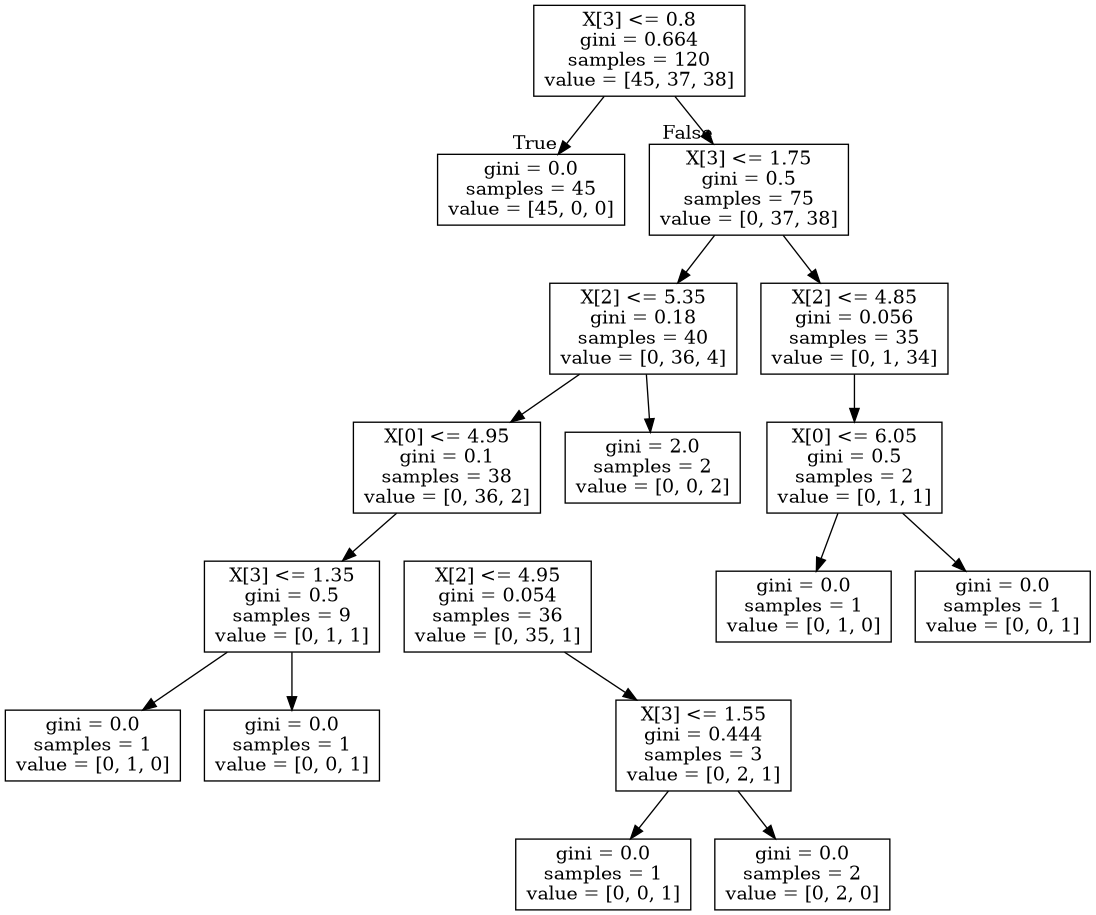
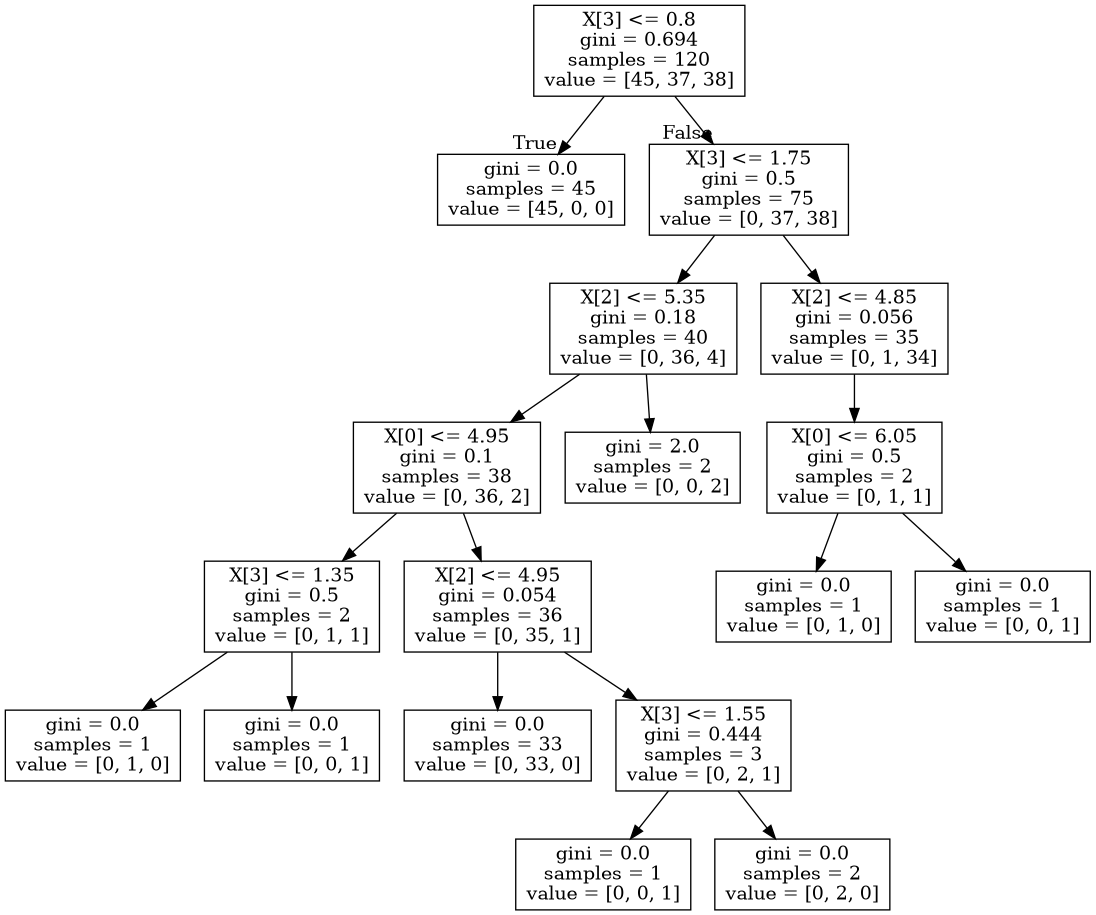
  digraph {
    node [shape=box]
-   n1 [label="X[3] <= 0.8\ngini = 0.664\nsamples = 120\nvalue = [45, 37, 38]"]
+   n1 [label="X[3] <= 0.8\ngini = 0.694\nsamples = 120\nvalue = [45, 37, 38]"]
    n2 [label="gini = 0.0\nsamples = 45\nvalue = [45, 0, 0]"]
    n3 [label="X[3] <= 1.75\ngini = 0.5\nsamples = 75\nvalue = [0, 37, 38]"]
    n4 [label="X[2] <= 5.35\ngini = 0.18\nsamples = 40\nvalue = [0, 36, 4]"]
    n5 [label="X[2] <= 4.85\ngini = 0.056\nsamples = 35\nvalue = [0, 1, 34]"]
    n6 [label="X[0] <= 4.95\ngini = 0.1\nsamples = 38\nvalue = [0, 36, 2]"]
    n7 [label="gini = 2.0\nsamples = 2\nvalue = [0, 0, 2]"]
    n8 [label="X[0] <= 6.05\ngini = 0.5\nsamples = 2\nvalue = [0, 1, 1]"]
-   n9 [label="X[3] <= 1.35\ngini = 0.5\nsamples = 9\nvalue = [0, 1, 1]"]
+   n9 [label="X[3] <= 1.35\ngini = 0.5\nsamples = 2\nvalue = [0, 1, 1]"]
    n10 [label="X[2] <= 4.95\ngini = 0.054\nsamples = 36\nvalue = [0, 35, 1]"]
    n11 [label="gini = 0.0\nsamples = 1\nvalue = [0, 1, 0]"]
    n12 [label="gini = 0.0\nsamples = 1\nvalue = [0, 0, 1]"]
+   n13 [label="gini = 0.0\nsamples = 33\nvalue = [0, 33, 0]"]
    n14 [label="X[3] <= 1.55\ngini = 0.444\nsamples = 3\nvalue = [0, 2, 1]"]
    n15 [label="gini = 0.0\nsamples = 1\nvalue = [0, 0, 1]"]
    n16 [label="gini = 0.0\nsamples = 2\nvalue = [0, 2, 0]"]
    n17 [label="gini = 0.0\nsamples = 1\nvalue = [0, 1, 0]"]
    n18 [label="gini = 0.0\nsamples = 1\nvalue = [0, 0, 1]"]
    n1 -> n2 [headlabel=True labelangle=45 labeldistance=2.5]
    n1 -> n3 [headlabel=False labelangle=-45 labeldistance=2.5]
    n3 -> n4
    n3 -> n5
    n4 -> n6
    n4 -> n7
    n5 -> n8
    n6 -> n9
+   n6 -> n10
    n8 -> n17
    n8 -> n18
    n9 -> n11
    n9 -> n12
+   n10 -> n13
    n10 -> n14
    n14 -> n15
    n14 -> n16
  }
